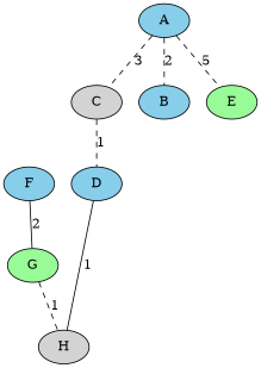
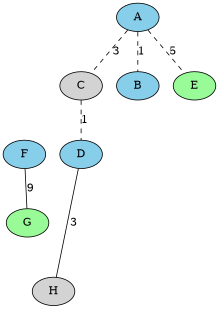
  graph {
    node [fillcolor=skyblue style=filled]
    edge [style=dashed]
    C [fillcolor=lightgrey]
    B
    E [fillcolor=palegreen]
    D
    F
    H [fillcolor=lightgrey]
    G [fillcolor=palegreen]
    A
    subgraph sub_1 {
      rank=same
      C
      B
      E
    }
    subgraph sub_2 {
      rank=same
      D
      F
    }
    C -- D [label=1]
-   D -- H [label=1 style=solid]
-   F -- G [label=2 style=solid]
-   G -- H [label=1]
+   D -- H [label=3 style=solid]
+   F -- G [label=9 style=solid]
    A -- C [label=3]
-   A -- B [label=2]
+   A -- B [label=1]
    A -- E [label=5]
  }
